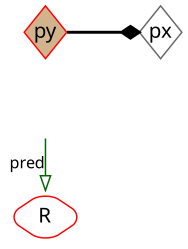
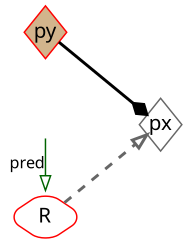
  digraph {
    fontname="Noto Sans"
    rankdir=LR
    node [color=red fillcolor=white fontname="Noto Sans" shape=diamond style=filled]
    edge [arrowhead=onormal fontname="Noto Sans" fontsize=11 penwidth=2 style=bold weight=1]
    n1 [label=R style="rounded,filled"]
    pred [shape=box style=invis color="" fillcolor=""]
    px [color=gray40 fixedsize=true width=0.4]
    py [fillcolor=tan fixedsize=true width=0.4]
    subgraph sub_1 {
      rank=same
      n1
      pred
    }
    subgraph sub_2 {
      n1
    }
    subgraph sub_3 {
      pred
    }
    subgraph sub_4 {
      px
      py
    }
+   n1 -> px [color=gray40 style=dashed]
    pred -> n1 [color=darkgreen label="pred  " penwidth=1]
    py -> px [arrowhead=diamond color=black]
  }
